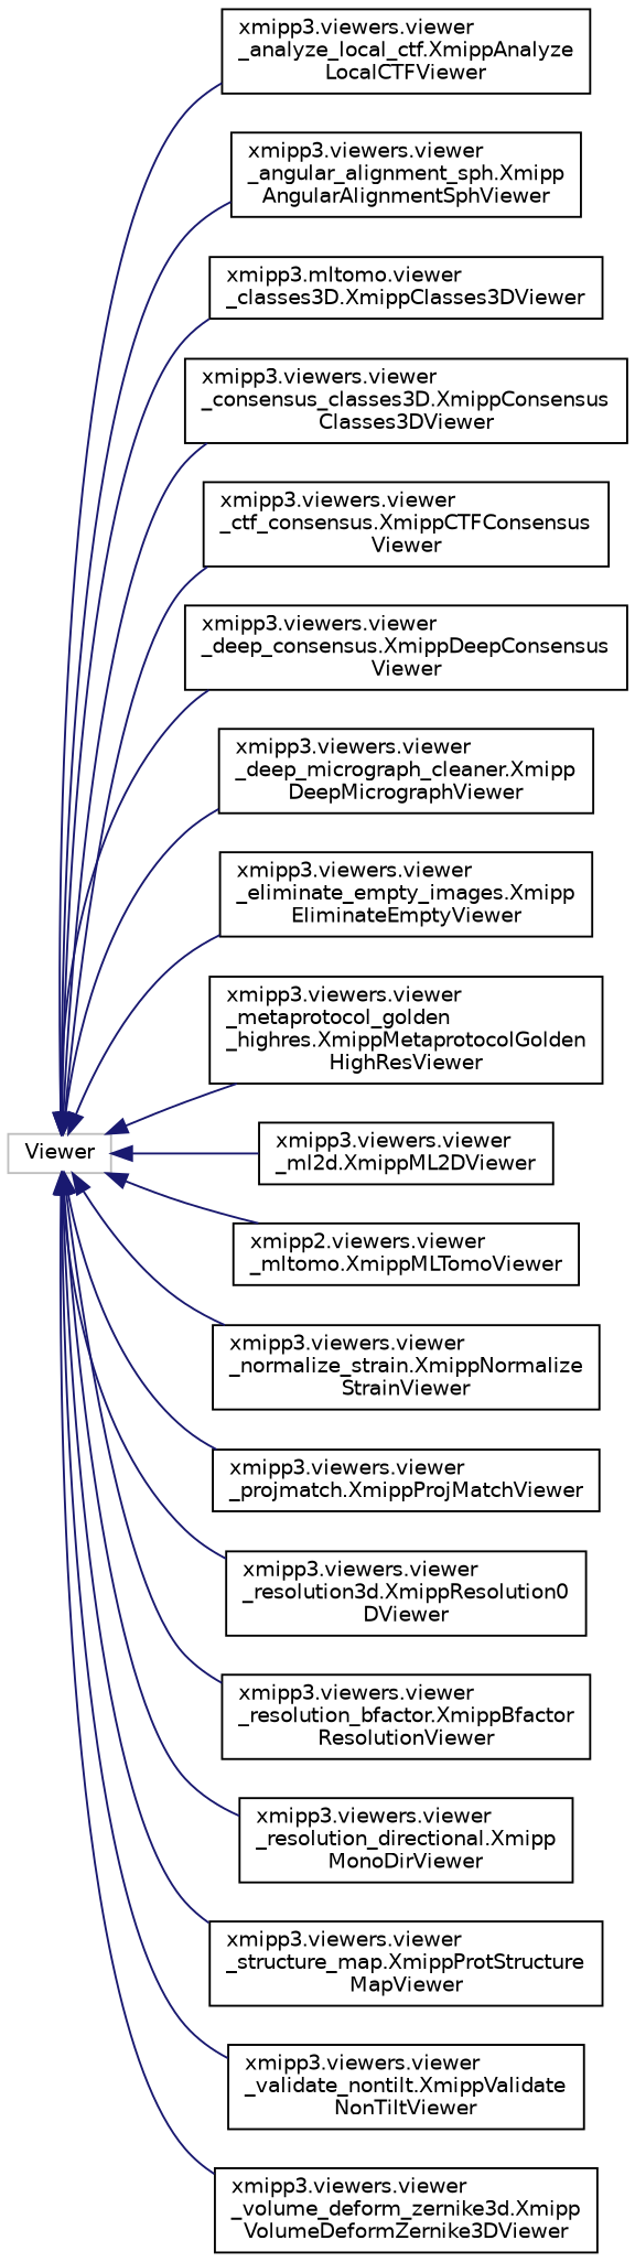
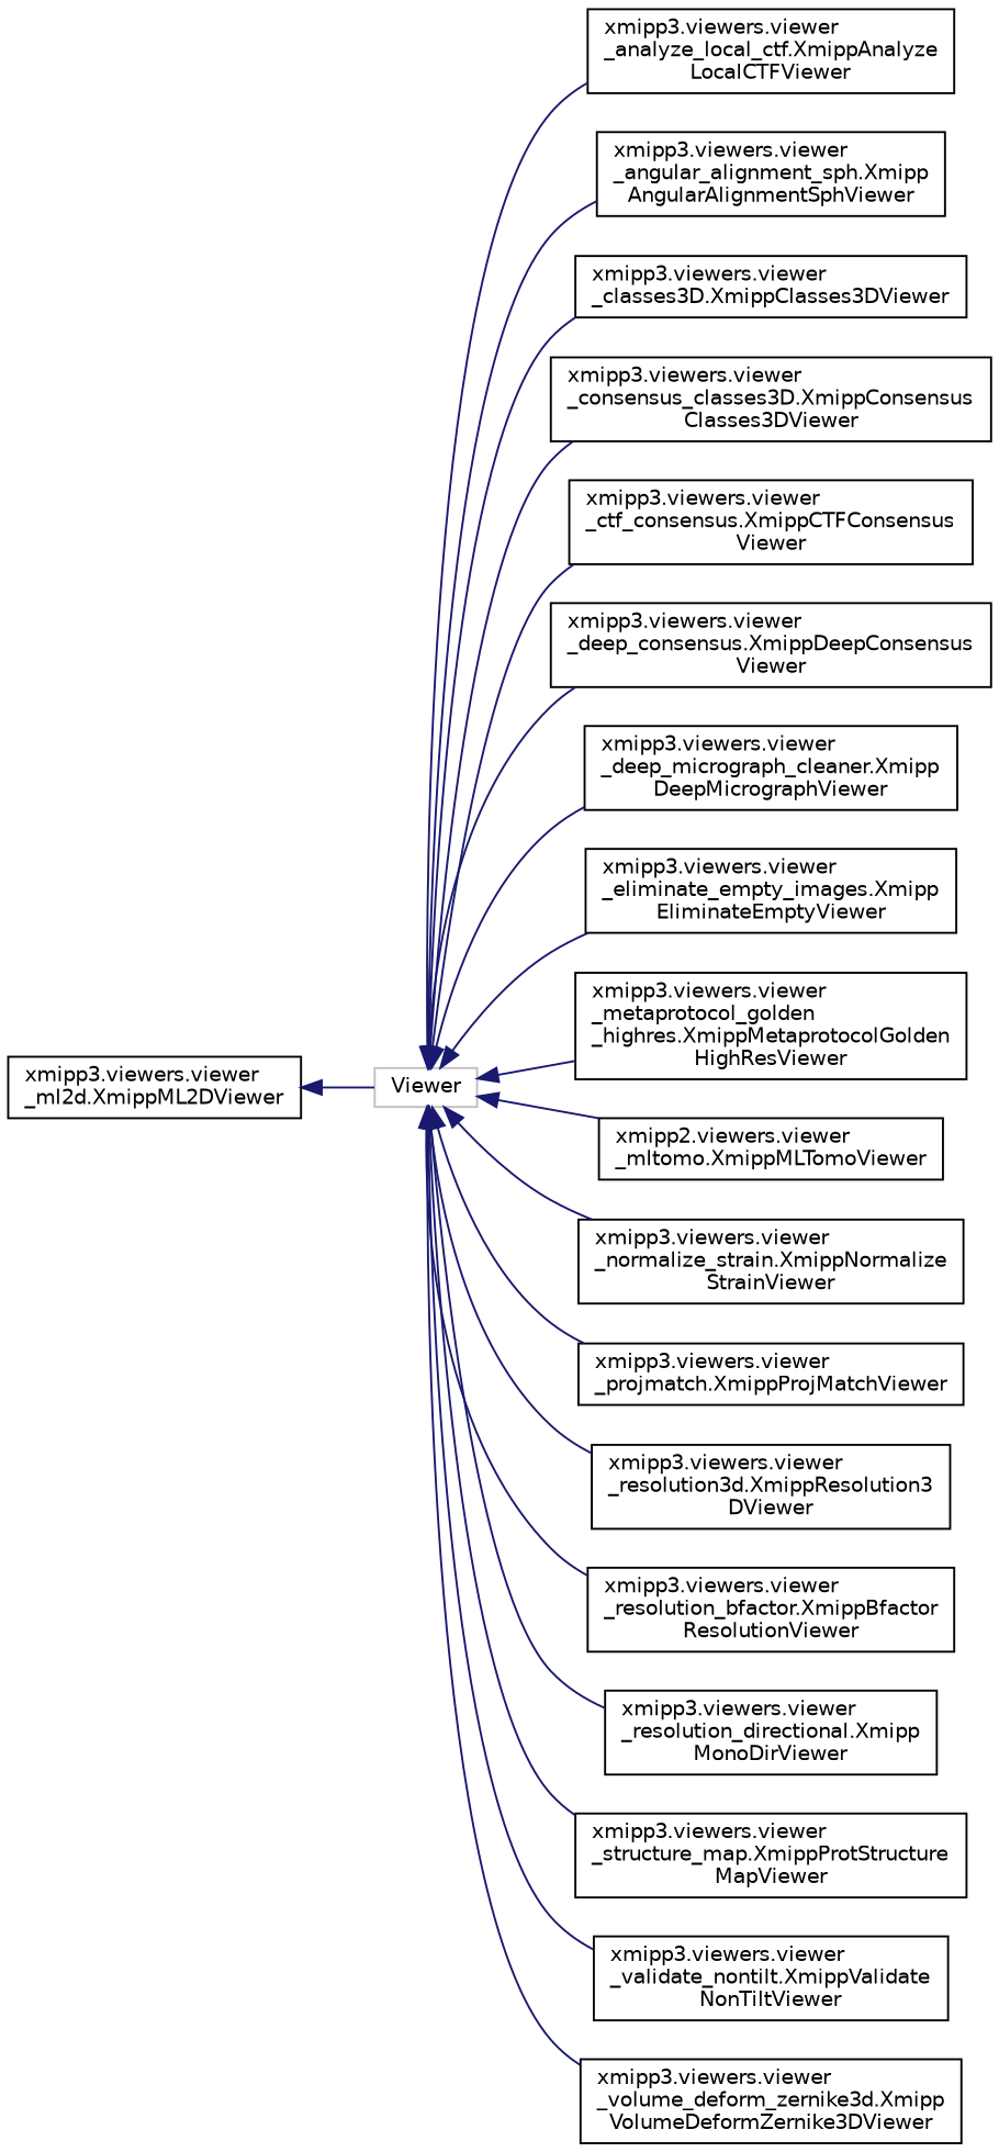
  digraph {
    rankdir=LR
    node [color=black fillcolor=white fontname=Helvetica fontsize=10 shape=record style=filled]
    edge [color=midnightblue dir=back fontname=Helvetica fontsize=10 labelfontname=Helvetica labelfontsize=10 style=solid]
    n1 [color=grey75 height=0.2 label=Viewer width=0.4]
    n2 [height=0.2 label="xmipp3.viewers.viewer\l_analyze_local_ctf.XmippAnalyze\lLocalCTFViewer" width=0.4]
    n3 [height=0.2 label="xmipp3.viewers.viewer\l_angular_alignment_sph.Xmipp\lAngularAlignmentSphViewer" width=0.4]
-   n4 [height=0.2 label="xmipp3.mltomo.viewer\l_classes3D.XmippClasses3DViewer" width=0.4]
+   n4 [height=0.2 label="xmipp3.viewers.viewer\l_classes3D.XmippClasses3DViewer" width=0.4]
    n5 [height=0.2 label="xmipp3.viewers.viewer\l_consensus_classes3D.XmippConsensus\lClasses3DViewer" width=0.4]
    n6 [height=0.2 label="xmipp3.viewers.viewer\l_ctf_consensus.XmippCTFConsensus\lViewer" width=0.4]
    n7 [height=0.2 label="xmipp3.viewers.viewer\l_deep_consensus.XmippDeepConsensus\lViewer" width=0.4]
    n8 [height=0.2 label="xmipp3.viewers.viewer\l_deep_micrograph_cleaner.Xmipp\lDeepMicrographViewer" width=0.4]
    n9 [height=0.2 label="xmipp3.viewers.viewer\l_eliminate_empty_images.Xmipp\lEliminateEmptyViewer" width=0.4]
    n10 [height=0.2 label="xmipp3.viewers.viewer\l_metaprotocol_golden\l_highres.XmippMetaprotocolGolden\lHighResViewer" width=0.4]
    n11 [height=0.2 label="xmipp3.viewers.viewer\l_ml2d.XmippML2DViewer" width=0.4]
    n12 [height=0.2 label="xmipp2.viewers.viewer\l_mltomo.XmippMLTomoViewer" width=0.4]
    n13 [height=0.2 label="xmipp3.viewers.viewer\l_normalize_strain.XmippNormalize\lStrainViewer" width=0.4]
    n14 [height=0.2 label="xmipp3.viewers.viewer\l_projmatch.XmippProjMatchViewer" width=0.4]
-   n15 [height=0.2 label="xmipp3.viewers.viewer\l_resolution3d.XmippResolution0\lDViewer" width=0.4]
+   n15 [height=0.2 label="xmipp3.viewers.viewer\l_resolution3d.XmippResolution3\lDViewer" width=0.4]
    n16 [height=0.2 label="xmipp3.viewers.viewer\l_resolution_bfactor.XmippBfactor\lResolutionViewer" width=0.4]
    n17 [height=0.2 label="xmipp3.viewers.viewer\l_resolution_directional.Xmipp\lMonoDirViewer" width=0.4]
    n18 [height=0.2 label="xmipp3.viewers.viewer\l_structure_map.XmippProtStructure\lMapViewer" width=0.4]
    n19 [height=0.2 label="xmipp3.viewers.viewer\l_validate_nontilt.XmippValidate\lNonTiltViewer" width=0.4]
    n20 [height=0.2 label="xmipp3.viewers.viewer\l_volume_deform_zernike3d.Xmipp\lVolumeDeformZernike3DViewer" width=0.4]
    n1 -> n2
    n1 -> n3
    n1 -> n4
    n1 -> n5
    n1 -> n6
    n1 -> n7
    n1 -> n8
    n1 -> n9
    n1 -> n10
-   n1 -> n11
+   n11 -> n1
    n1 -> n12
    n1 -> n13
    n1 -> n14
    n1 -> n15
    n1 -> n16
    n1 -> n17
    n1 -> n18
    n1 -> n19
    n1 -> n20
  }
